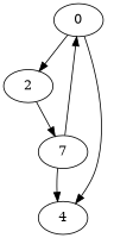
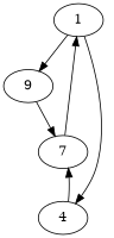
  digraph {
-   n1 [label=0]
-   n2 [label=2]
+   n1 [label=1]
+   n2 [label=9]
    n3 [label=4]
    n4 [label=7]
    n1 -> n2
    n1 -> n3
    n2 -> n4
    n4 -> n1
-   n4 -> n3
+   n3 -> n4
  }
